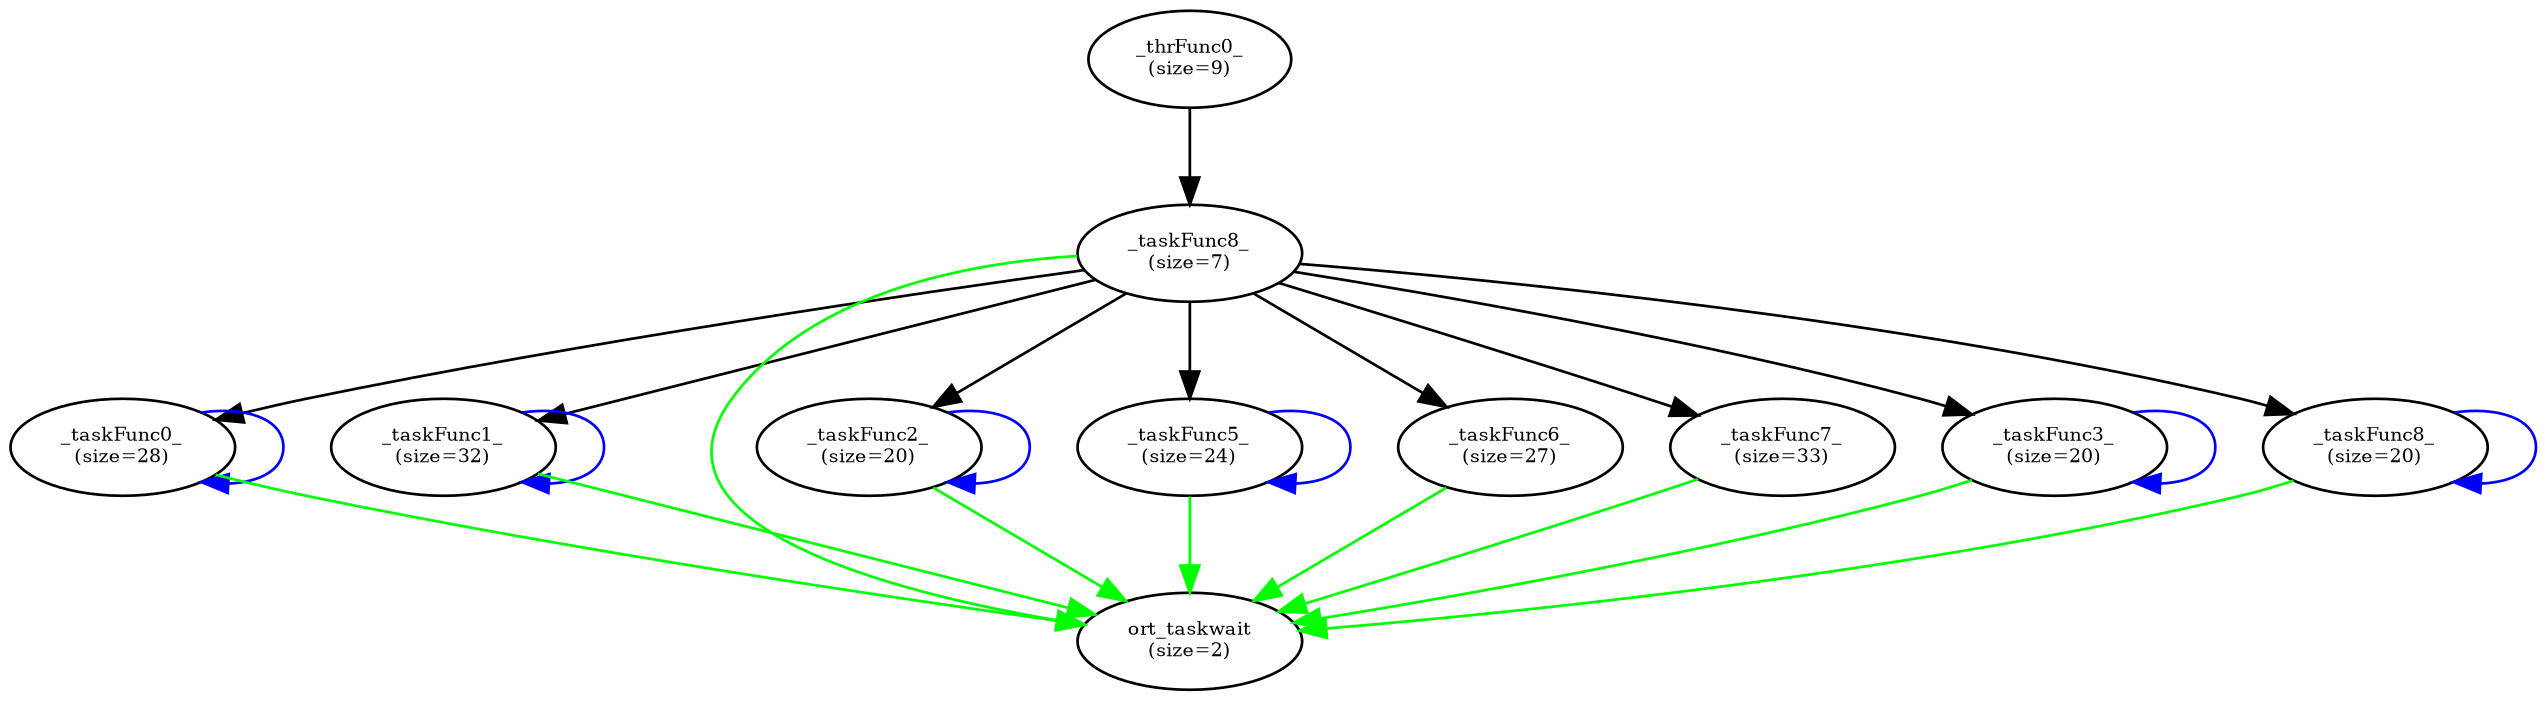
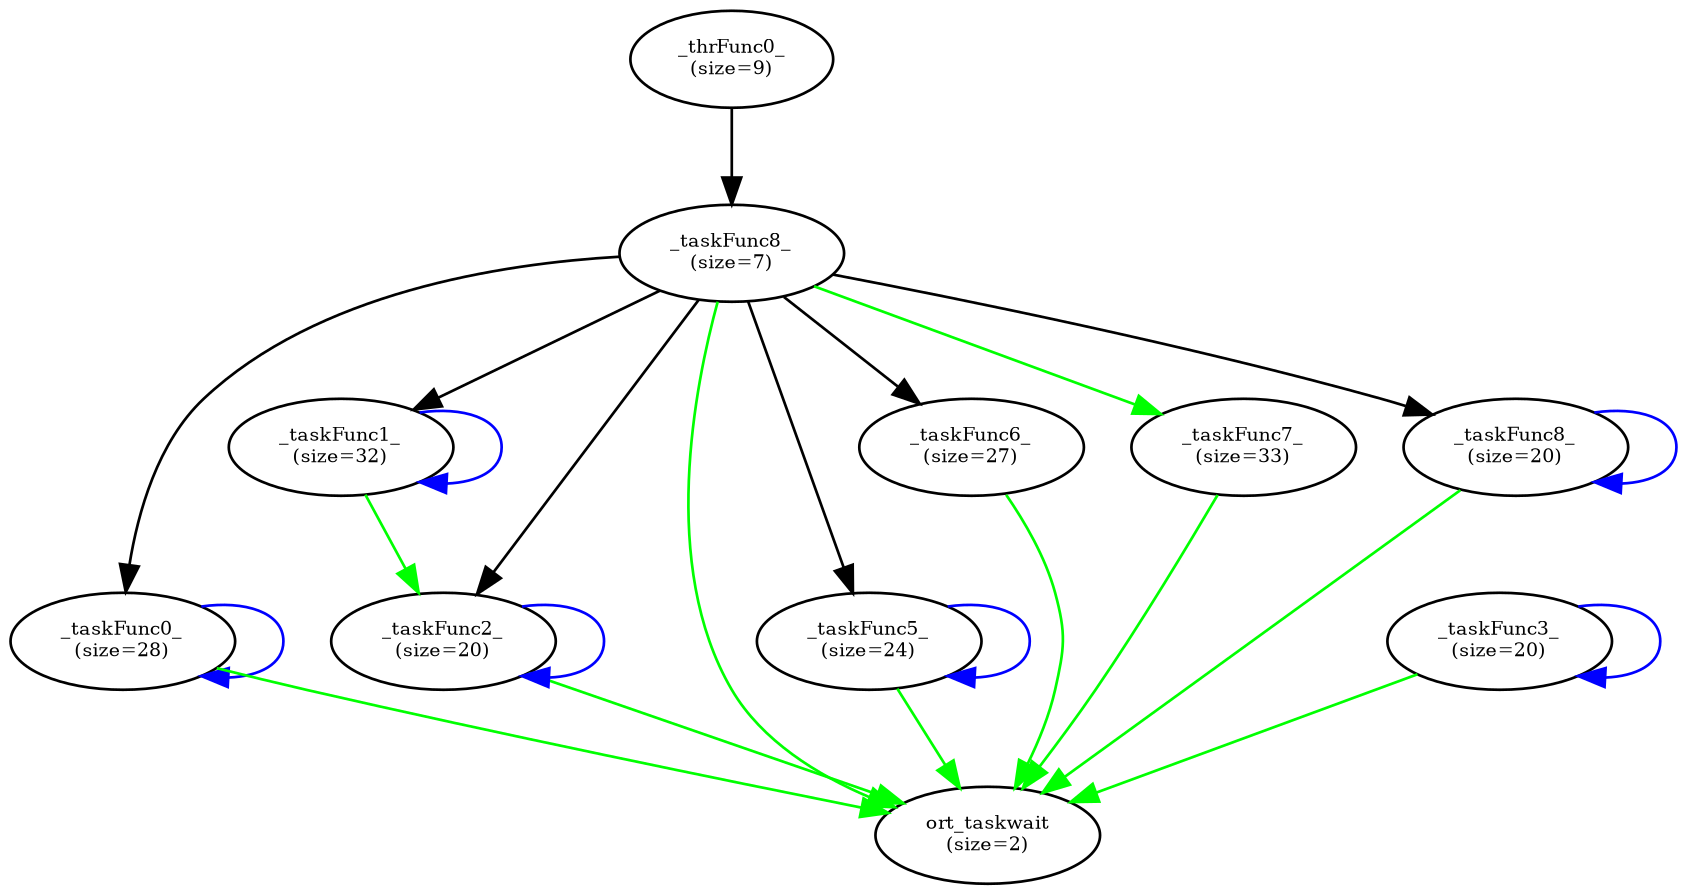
  digraph {
    rankdir=TB
    node [fontsize=7]
    n1 [label="_thrFunc0_\n(size=9)"]
    n2 [label="_taskFunc8_\n(size=7)"]
    n3 [label="_taskFunc0_\n(size=28)"]
    n4 [label="_taskFunc1_\n(size=32)"]
    n5 [label="ort_taskwait\n(size=2)"]
    n6 [label="_taskFunc2_\n(size=20)"]
    n7 [label="_taskFunc5_\n(size=24)"]
    n8 [label="_taskFunc6_\n(size=27)"]
    n9 [label="_taskFunc7_\n(size=33)"]
    n10 [label="_taskFunc3_\n(size=20)"]
    n11 [label="_taskFunc8_\n(size=20)"]
    n1 -> n2
    n2 -> n3
    n2 -> n4
    n2 -> n5 [color=green]
    n2 -> n6
    n2 -> n7
    n2 -> n8
-   n2 -> n9
-   n2 -> n10
+   n2 -> n9 [color=green]
    n2 -> n11
    n3 -> n3 [color=blue]
    n3 -> n5 [color=green]
    n4 -> n4 [color=blue]
-   n4 -> n5 [color=green]
+   n4 -> n6 [color=green]
    n6 -> n5 [color=green]
    n6 -> n6 [color=blue]
    n7 -> n5 [color=green]
    n7 -> n7 [color=blue]
    n8 -> n5 [color=green]
    n9 -> n5 [color=green]
    n10 -> n5 [color=green]
    n10 -> n10 [color=blue]
    n11 -> n5 [color=green]
    n11 -> n11 [color=blue]
  }
